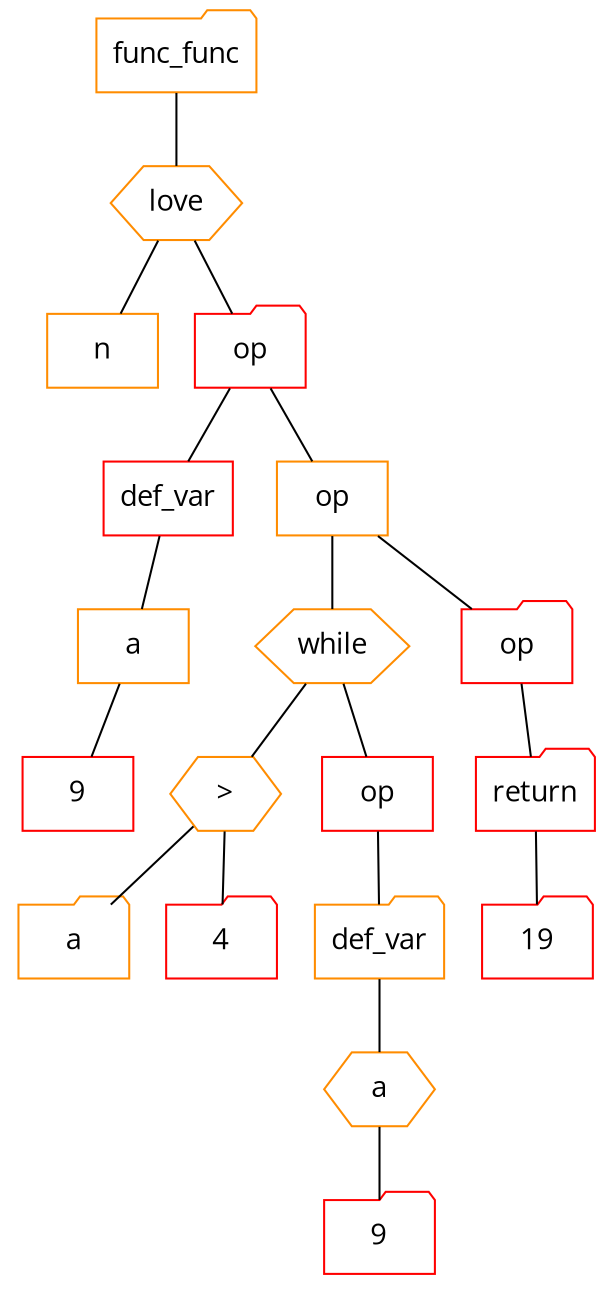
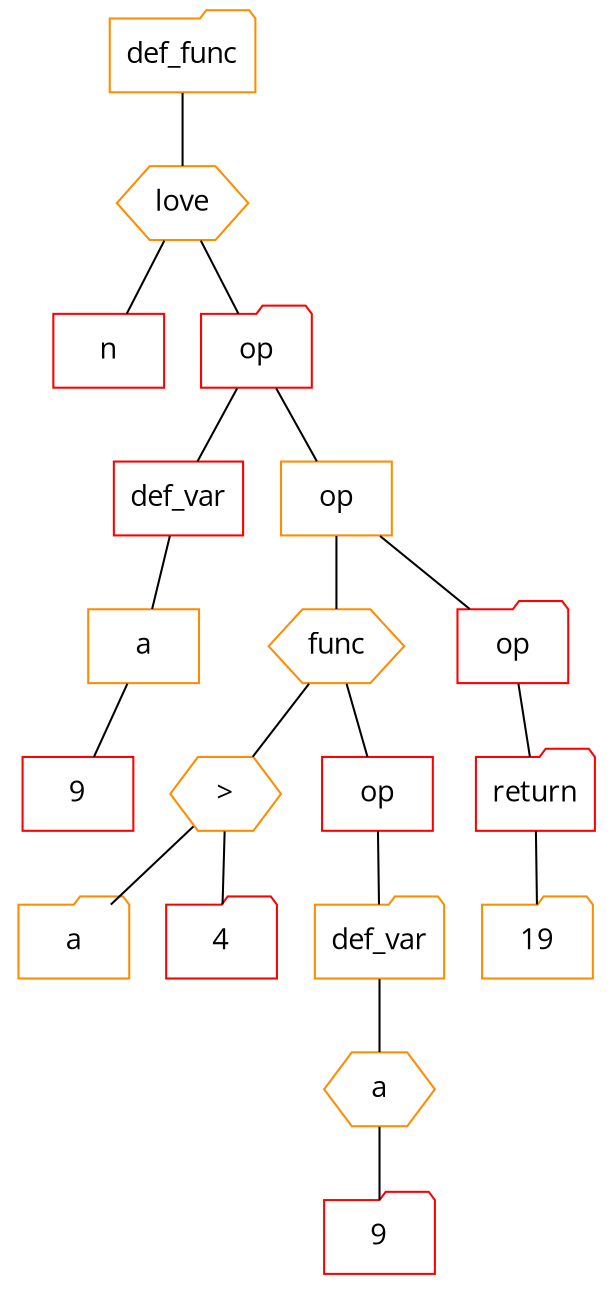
  graph {
    fontname="Open Sans"
    node [color=darkorange fontname="Open Sans" shape=folder]
    edge [fontname="Open Sans"]
-   n1 [label=func_func]
+   n1 [label=def_func]
    n2 [label=love shape=hexagon]
-   n3 [label=n shape=box]
+   n3 [color=red label=n shape=box]
    n4 [color=red label=op]
    n5 [color=red label=def_var shape=box]
    n6 [label=op shape=box]
    n7 [label=a shape=box]
-   n8 [label=while shape=hexagon]
+   n8 [label=func shape=hexagon]
    n9 [color=red label=op]
    n10 [color=red label=9 shape=box]
    n11 [label=">" shape=hexagon]
    n12 [color=red label=op shape=box]
    n13 [color=red label=return]
    n14 [label=a]
    n15 [color=red label=4]
    n16 [label=def_var]
-   n17 [color=red label=19]
+   n17 [label=19]
    n18 [label=a shape=hexagon]
    n19 [color=red label=9]
    n1 -- n2
    n2 -- n3
    n2 -- n4
    n4 -- n5
    n4 -- n6
    n5 -- n7
    n6 -- n8
    n6 -- n9
    n7 -- n10
    n8 -- n11
    n8 -- n12
    n9 -- n13
    n11 -- n14
    n11 -- n15
    n12 -- n16
    n13 -- n17
    n16 -- n18
    n18 -- n19
  }
